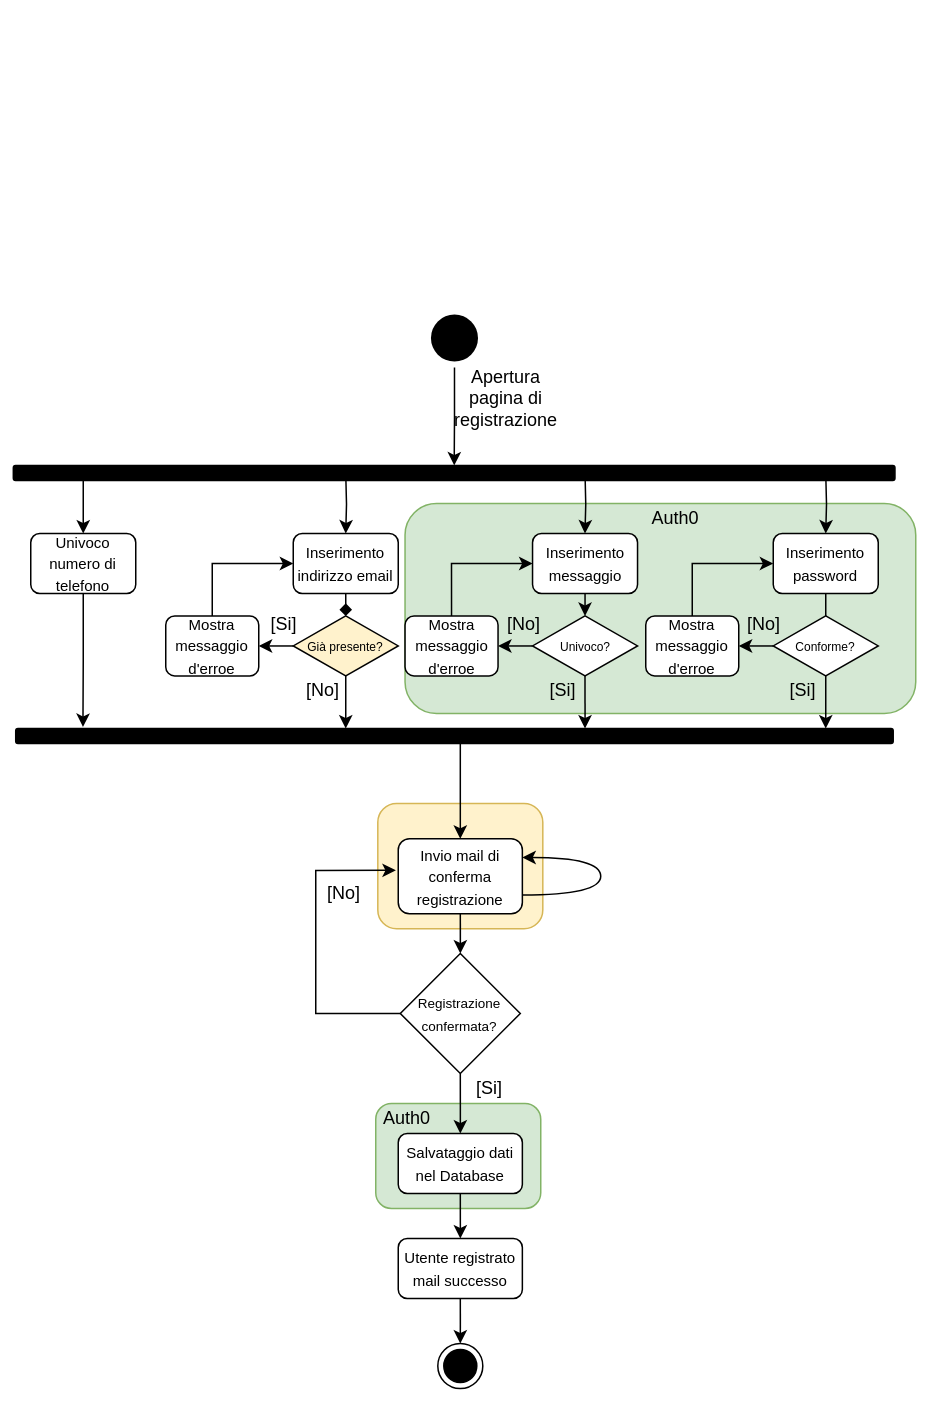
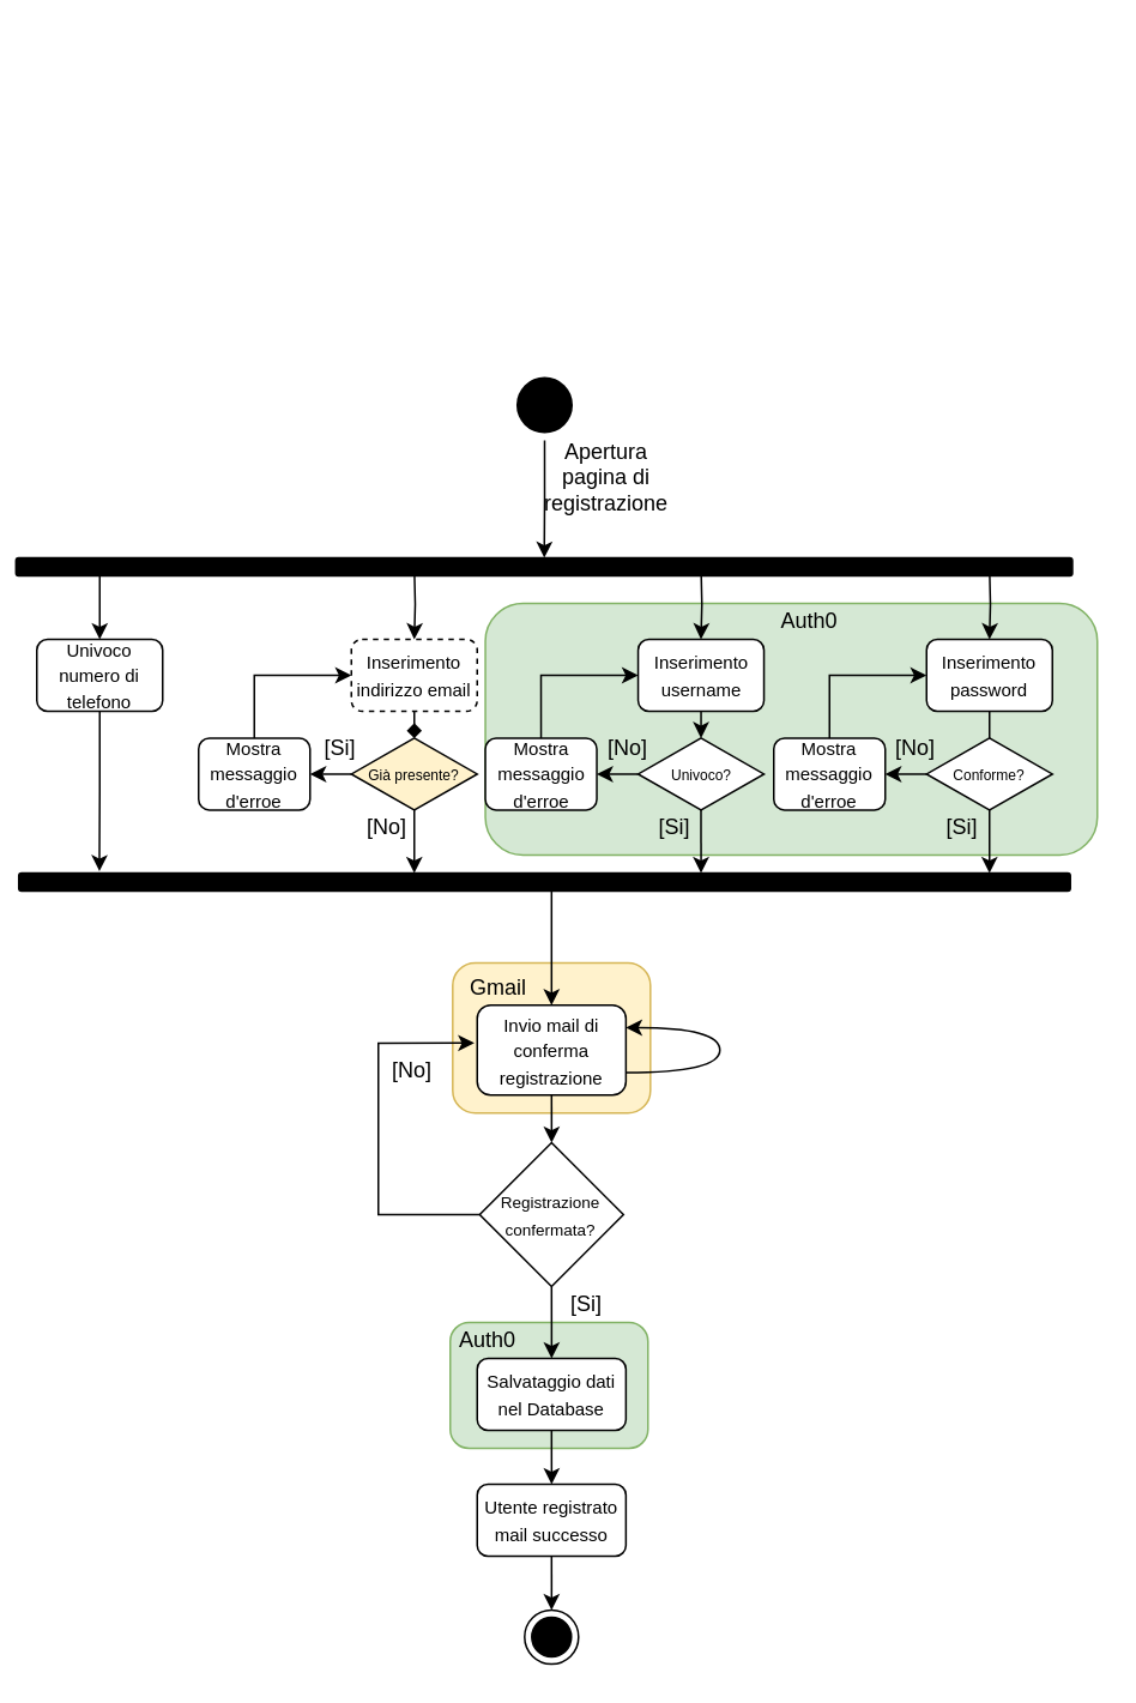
  <mxCell id="0" />
  <mxCell id="1" parent="0" />
  <mxCell id="2" value="" style="rounded=1;whiteSpace=wrap;html=1;fillColor=#fff2cc;strokeColor=#d6b656;" vertex="1" parent="1"><mxGeometry x="251.37" y="535" width="110" height="83.52" as="geometry" /></mxCell>
  <mxCell id="3" value="" style="rounded=1;whiteSpace=wrap;html=1;fillColor=#d5e8d4;strokeColor=#82b366;" vertex="1" parent="1"><mxGeometry x="250" y="735" width="110" height="70" as="geometry" /></mxCell>
  <mxCell id="4" value="" style="rounded=1;whiteSpace=wrap;html=1;fillColor=#d5e8d4;strokeColor=#82b366;" vertex="1" parent="1"><mxGeometry x="269.53" y="335" width="340.47" height="140" as="geometry" /></mxCell>
  <mxCell id="5" style="edgeStyle=orthogonalEdgeStyle;rounded=0;orthogonalLoop=1;jettySize=auto;html=1;exitX=0.5;exitY=1;exitDx=0;exitDy=0;" edge="1" parent="1" source="6" target="7"><mxGeometry relative="1" as="geometry"><mxPoint x="260" y="225" as="targetPoint" /></mxGeometry></mxCell>
  <mxCell id="6" value="" style="ellipse;html=1;shape=endState;fillColor=#000000;strokeColor=none;" parent="1" vertex="1"><mxGeometry x="282.8" y="205" width="39.37" height="39.37" as="geometry" /></mxCell>
  <mxCell id="7" value="" style="html=1;points=[];perimeter=orthogonalPerimeter;fillColor=#000000;rounded=1;rotation=90;" parent="1" vertex="1"><mxGeometry x="297.26" y="20.76" width="10" height="587.76" as="geometry" /></mxCell>
  <mxCell id="8" style="edgeStyle=orthogonalEdgeStyle;rounded=0;orthogonalLoop=1;jettySize=auto;html=1;exitX=0.5;exitY=1;exitDx=0;exitDy=0;entryX=0.5;entryY=0;entryDx=0;entryDy=0;endArrow=diamond;" edge="1" parent="1" source="9" target="15"><mxGeometry relative="1" as="geometry" /></mxCell>
- <mxCell id="9" value="&lt;span style=&quot;font-size: 10px&quot;&gt;Inserimento indirizzo email&lt;br&gt;&lt;/span&gt;" style="rounded=1;whiteSpace=wrap;html=1;fillColor=#FFFFFF;" parent="1" vertex="1"><mxGeometry x="195" y="355" width="70" height="40" as="geometry" /></mxCell>
+ <mxCell id="9" value="&lt;span style=&quot;font-size: 10px&quot;&gt;Inserimento indirizzo email&lt;br&gt;&lt;/span&gt;" style="rounded=1;whiteSpace=wrap;html=1;fillColor=#FFFFFF;dashed=1;" parent="1" vertex="1"><mxGeometry x="195" y="355" width="70" height="40" as="geometry" /></mxCell>
  <mxCell id="10" value="" style="html=1;points=[];perimeter=orthogonalPerimeter;fillColor=#000000;rounded=1;rotation=90;" parent="1" vertex="1"><mxGeometry x="297.48" y="197.5" width="10" height="585" as="geometry" /></mxCell>
  <mxCell id="11" value="Apertura pagina di registrazione" style="text;html=1;strokeColor=none;fillColor=none;align=center;verticalAlign=middle;whiteSpace=wrap;rounded=0;" vertex="1" parent="1"><mxGeometry x="297.48" y="255" width="80" height="20" as="geometry" /></mxCell>
  <mxCell id="12" value="&lt;span style=&quot;font-size: 10px&quot;&gt;Univoco numero di telefono&lt;br&gt;&lt;/span&gt;" style="rounded=1;whiteSpace=wrap;html=1;fillColor=#FFFFFF;" vertex="1" parent="1"><mxGeometry x="20" y="355" width="70" height="40" as="geometry" /></mxCell>
  <mxCell id="13" value="" style="endArrow=classic;html=1;edgeStyle=orthogonalEdgeStyle;rounded=0;" edge="1" parent="1" target="9"><mxGeometry width="50" height="50" relative="1" as="geometry"><mxPoint x="230" y="315" as="sourcePoint" /><mxPoint x="229.98" y="245" as="targetPoint" /></mxGeometry></mxCell>
  <mxCell id="14" style="edgeStyle=orthogonalEdgeStyle;rounded=0;orthogonalLoop=1;jettySize=auto;html=1;exitX=0;exitY=0.5;exitDx=0;exitDy=0;entryX=1;entryY=0.5;entryDx=0;entryDy=0;" edge="1" parent="1" source="15" target="19"><mxGeometry relative="1" as="geometry" /></mxCell>
  <mxCell id="15" value="&lt;font style=&quot;font-size: 8px&quot;&gt;Già presente?&lt;/font&gt;" style="rhombus;whiteSpace=wrap;html=1;fillColor=#fff2cc;" vertex="1" parent="1"><mxGeometry x="195" y="409.98" width="70" height="40" as="geometry" /></mxCell>
  <mxCell id="16" value="" style="endArrow=classic;html=1;edgeStyle=orthogonalEdgeStyle;rounded=0;" edge="1" parent="1"><mxGeometry width="50" height="50" relative="1" as="geometry"><mxPoint x="229.98" y="449.98" as="sourcePoint" /><mxPoint x="230" y="485" as="targetPoint" /></mxGeometry></mxCell>
  <mxCell id="17" value="[No]" style="text;html=1;strokeColor=none;fillColor=none;align=center;verticalAlign=middle;whiteSpace=wrap;rounded=0;" vertex="1" parent="1"><mxGeometry x="195" y="449.98" width="40" height="20" as="geometry" /></mxCell>
  <mxCell id="18" style="edgeStyle=orthogonalEdgeStyle;rounded=0;orthogonalLoop=1;jettySize=auto;html=1;exitX=0.5;exitY=0;exitDx=0;exitDy=0;entryX=0;entryY=0.5;entryDx=0;entryDy=0;" edge="1" parent="1" source="19" target="9"><mxGeometry relative="1" as="geometry" /></mxCell>
  <mxCell id="19" value="&lt;span style=&quot;font-size: 10px&quot;&gt;Mostra messaggio d'erroe&lt;br&gt;&lt;/span&gt;" style="rounded=1;whiteSpace=wrap;html=1;fillColor=#FFFFFF;" vertex="1" parent="1"><mxGeometry x="110" y="409.98" width="62" height="40" as="geometry" /></mxCell>
  <mxCell id="20" value="[Si]" style="text;html=1;strokeColor=none;fillColor=none;align=center;verticalAlign=middle;whiteSpace=wrap;rounded=0;" vertex="1" parent="1"><mxGeometry x="169" y="405.98" width="40" height="20" as="geometry" /></mxCell>
  <mxCell id="21" value="" style="endArrow=classic;html=1;edgeStyle=orthogonalEdgeStyle;rounded=0;" edge="1" parent="1" source="7" target="12"><mxGeometry width="50" height="50" relative="1" as="geometry"><mxPoint x="40" y="455" as="sourcePoint" /><mxPoint x="90" y="405" as="targetPoint" /><Array as="points"><mxPoint x="55" y="335" /><mxPoint x="55" y="335" /></Array></mxGeometry></mxCell>
  <mxCell id="22" value="" style="endArrow=classic;html=1;edgeStyle=orthogonalEdgeStyle;rounded=0;exitX=0.5;exitY=1;exitDx=0;exitDy=0;" edge="1" parent="1" source="12"><mxGeometry width="50" height="50" relative="1" as="geometry"><mxPoint x="54.8" y="439.98" as="sourcePoint" /><mxPoint x="54.8" y="483.98" as="targetPoint" /><Array as="points" /></mxGeometry></mxCell>
  <mxCell id="23" style="edgeStyle=orthogonalEdgeStyle;rounded=0;orthogonalLoop=1;jettySize=auto;html=1;exitX=0.5;exitY=1;exitDx=0;exitDy=0;entryX=0.5;entryY=0;entryDx=0;entryDy=0;" edge="1" parent="1" source="24" target="27"><mxGeometry relative="1" as="geometry" /></mxCell>
- <mxCell id="24" value="&lt;span style=&quot;font-size: 10px&quot;&gt;Inserimento messaggio&lt;br&gt;&lt;/span&gt;" style="rounded=1;whiteSpace=wrap;html=1;fillColor=#FFFFFF;" vertex="1" parent="1"><mxGeometry x="354.53" y="355" width="70" height="40" as="geometry" /></mxCell>
+ <mxCell id="24" value="&lt;span style=&quot;font-size: 10px&quot;&gt;Inserimento username&lt;br&gt;&lt;/span&gt;" style="rounded=1;whiteSpace=wrap;html=1;fillColor=#FFFFFF;" vertex="1" parent="1"><mxGeometry x="354.53" y="355" width="70" height="40" as="geometry" /></mxCell>
  <mxCell id="25" value="" style="endArrow=classic;html=1;edgeStyle=orthogonalEdgeStyle;rounded=0;" edge="1" parent="1" target="24"><mxGeometry width="50" height="50" relative="1" as="geometry"><mxPoint x="389.53" y="315" as="sourcePoint" /><mxPoint x="389.51" y="245" as="targetPoint" /></mxGeometry></mxCell>
  <mxCell id="26" style="edgeStyle=orthogonalEdgeStyle;rounded=0;orthogonalLoop=1;jettySize=auto;html=1;exitX=0;exitY=0.5;exitDx=0;exitDy=0;entryX=1;entryY=0.5;entryDx=0;entryDy=0;" edge="1" parent="1" source="27" target="31"><mxGeometry relative="1" as="geometry" /></mxCell>
  <mxCell id="27" value="&lt;font style=&quot;font-size: 8px&quot;&gt;Univoco?&lt;/font&gt;" style="rhombus;whiteSpace=wrap;html=1;" vertex="1" parent="1"><mxGeometry x="354.53" y="409.98" width="70" height="40" as="geometry" /></mxCell>
  <mxCell id="28" value="" style="endArrow=classic;html=1;edgeStyle=orthogonalEdgeStyle;rounded=0;" edge="1" parent="1"><mxGeometry width="50" height="50" relative="1" as="geometry"><mxPoint x="389.51" y="449.98" as="sourcePoint" /><mxPoint x="389.53" y="485" as="targetPoint" /></mxGeometry></mxCell>
  <mxCell id="29" value="[Si]" style="text;html=1;strokeColor=none;fillColor=none;align=center;verticalAlign=middle;whiteSpace=wrap;rounded=0;" vertex="1" parent="1"><mxGeometry x="354.53" y="449.98" width="40" height="20" as="geometry" /></mxCell>
  <mxCell id="30" style="edgeStyle=orthogonalEdgeStyle;rounded=0;orthogonalLoop=1;jettySize=auto;html=1;exitX=0.5;exitY=0;exitDx=0;exitDy=0;entryX=0;entryY=0.5;entryDx=0;entryDy=0;" edge="1" parent="1" source="31" target="24"><mxGeometry relative="1" as="geometry" /></mxCell>
  <mxCell id="31" value="&lt;span style=&quot;font-size: 10px&quot;&gt;Mostra messaggio d'erroe&lt;br&gt;&lt;/span&gt;" style="rounded=1;whiteSpace=wrap;html=1;fillColor=#FFFFFF;" vertex="1" parent="1"><mxGeometry x="269.53" y="409.98" width="62" height="40" as="geometry" /></mxCell>
  <mxCell id="32" value="[No]" style="text;html=1;strokeColor=none;fillColor=none;align=center;verticalAlign=middle;whiteSpace=wrap;rounded=0;" vertex="1" parent="1"><mxGeometry x="328.53" y="405.98" width="40" height="20" as="geometry" /></mxCell>
  <mxCell id="33" style="edgeStyle=orthogonalEdgeStyle;rounded=0;orthogonalLoop=1;jettySize=auto;html=1;exitX=0.5;exitY=1;exitDx=0;exitDy=0;entryX=0.5;entryY=0;entryDx=0;entryDy=0;endArrow=none;" edge="1" parent="1" source="34" target="37"><mxGeometry relative="1" as="geometry" /></mxCell>
  <mxCell id="34" value="&lt;span style=&quot;font-size: 10px&quot;&gt;Inserimento&lt;br&gt;password&lt;br&gt;&lt;/span&gt;" style="rounded=1;whiteSpace=wrap;html=1;fillColor=#FFFFFF;" vertex="1" parent="1"><mxGeometry x="515" y="355" width="70" height="40" as="geometry" /></mxCell>
  <mxCell id="35" value="" style="endArrow=classic;html=1;edgeStyle=orthogonalEdgeStyle;rounded=0;" edge="1" parent="1" target="34"><mxGeometry width="50" height="50" relative="1" as="geometry"><mxPoint x="550" y="315" as="sourcePoint" /><mxPoint x="549.98" y="245" as="targetPoint" /></mxGeometry></mxCell>
  <mxCell id="36" style="edgeStyle=orthogonalEdgeStyle;rounded=0;orthogonalLoop=1;jettySize=auto;html=1;exitX=0;exitY=0.5;exitDx=0;exitDy=0;entryX=1;entryY=0.5;entryDx=0;entryDy=0;" edge="1" parent="1" source="37" target="41"><mxGeometry relative="1" as="geometry" /></mxCell>
  <mxCell id="37" value="&lt;font style=&quot;font-size: 8px&quot;&gt;Conforme?&lt;/font&gt;" style="rhombus;whiteSpace=wrap;html=1;" vertex="1" parent="1"><mxGeometry x="515" y="409.98" width="70" height="40" as="geometry" /></mxCell>
  <mxCell id="38" value="" style="endArrow=classic;html=1;edgeStyle=orthogonalEdgeStyle;rounded=0;" edge="1" parent="1"><mxGeometry width="50" height="50" relative="1" as="geometry"><mxPoint x="549.98" y="449.98" as="sourcePoint" /><mxPoint x="550" y="485" as="targetPoint" /></mxGeometry></mxCell>
  <mxCell id="39" value="[Si]" style="text;html=1;strokeColor=none;fillColor=none;align=center;verticalAlign=middle;whiteSpace=wrap;rounded=0;" vertex="1" parent="1"><mxGeometry x="515" y="449.98" width="40" height="20" as="geometry" /></mxCell>
  <mxCell id="40" style="edgeStyle=orthogonalEdgeStyle;rounded=0;orthogonalLoop=1;jettySize=auto;html=1;exitX=0.5;exitY=0;exitDx=0;exitDy=0;entryX=0;entryY=0.5;entryDx=0;entryDy=0;" edge="1" parent="1" source="41" target="34"><mxGeometry relative="1" as="geometry" /></mxCell>
  <mxCell id="41" value="&lt;span style=&quot;font-size: 10px&quot;&gt;Mostra messaggio d'erroe&lt;br&gt;&lt;/span&gt;" style="rounded=1;whiteSpace=wrap;html=1;fillColor=#FFFFFF;" vertex="1" parent="1"><mxGeometry x="430" y="409.98" width="62" height="40" as="geometry" /></mxCell>
  <mxCell id="42" value="[No]" style="text;html=1;strokeColor=none;fillColor=none;align=center;verticalAlign=middle;whiteSpace=wrap;rounded=0;" vertex="1" parent="1"><mxGeometry x="489" y="405.98" width="40" height="20" as="geometry" /></mxCell>
  <mxCell id="43" value="Auth0" style="text;html=1;strokeColor=none;fillColor=none;align=center;verticalAlign=middle;whiteSpace=wrap;rounded=0;" vertex="1" parent="1"><mxGeometry x="430" y="335" width="40" height="20" as="geometry" /></mxCell>
  <mxCell id="44" style="edgeStyle=orthogonalEdgeStyle;rounded=0;orthogonalLoop=1;jettySize=auto;html=1;exitX=0.5;exitY=1;exitDx=0;exitDy=0;" edge="1" parent="1" source="45" target="49"><mxGeometry relative="1" as="geometry" /></mxCell>
  <mxCell id="45" value="&lt;span style=&quot;font-size: 10px&quot;&gt;Invio mail di conferma registrazione&lt;br&gt;&lt;/span&gt;" style="rounded=1;whiteSpace=wrap;html=1;fillColor=#FFFFFF;" vertex="1" parent="1"><mxGeometry x="265" y="558.52" width="82.74" height="50" as="geometry" /></mxCell>
  <mxCell id="46" value="" style="endArrow=classic;html=1;entryX=0.5;entryY=0;entryDx=0;entryDy=0;" edge="1" parent="1" source="10" target="45"><mxGeometry width="50" height="50" relative="1" as="geometry"><mxPoint x="235" y="565" as="sourcePoint" /><mxPoint x="285" y="515" as="targetPoint" /></mxGeometry></mxCell>
  <mxCell id="47" style="edgeStyle=orthogonalEdgeStyle;rounded=0;orthogonalLoop=1;jettySize=auto;html=1;exitX=0.5;exitY=1;exitDx=0;exitDy=0;" edge="1" parent="1" source="49" target="51"><mxGeometry relative="1" as="geometry" /></mxCell>
  <mxCell id="48" style="rounded=0;orthogonalLoop=1;jettySize=auto;html=1;exitX=0;exitY=0.5;exitDx=0;exitDy=0;entryX=-0.019;entryY=0.421;entryDx=0;entryDy=0;entryPerimeter=0;edgeStyle=orthogonalEdgeStyle;" edge="1" parent="1" source="49" target="45"><mxGeometry relative="1" as="geometry"><Array as="points"><mxPoint x="210" y="675" /><mxPoint x="210" y="580" /></Array></mxGeometry></mxCell>
  <mxCell id="49" value="&lt;font style=&quot;font-size: 9px&quot;&gt;Registrazione&lt;br&gt;confermata?&lt;/font&gt;" style="rhombus;whiteSpace=wrap;html=1;" vertex="1" parent="1"><mxGeometry x="266.37" y="635" width="80" height="80" as="geometry" /></mxCell>
  <mxCell id="50" style="edgeStyle=orthogonalEdgeStyle;rounded=0;orthogonalLoop=1;jettySize=auto;html=1;exitX=0.5;exitY=1;exitDx=0;exitDy=0;" edge="1" parent="1" source="51" target="53"><mxGeometry relative="1" as="geometry" /></mxCell>
  <mxCell id="51" value="&lt;span style=&quot;font-size: 10px&quot;&gt;Salvataggio dati nel Database&lt;br&gt;&lt;/span&gt;" style="rounded=1;whiteSpace=wrap;html=1;fillColor=#FFFFFF;" vertex="1" parent="1"><mxGeometry x="265" y="755" width="82.74" height="40" as="geometry" /></mxCell>
  <mxCell id="52" style="edgeStyle=orthogonalEdgeStyle;rounded=0;orthogonalLoop=1;jettySize=auto;html=1;exitX=0.5;exitY=1;exitDx=0;exitDy=0;" edge="1" parent="1" source="53" target="54"><mxGeometry relative="1" as="geometry" /></mxCell>
  <mxCell id="53" value="&lt;span style=&quot;font-size: 10px&quot;&gt;Utente registrato mail successo&lt;br&gt;&lt;/span&gt;" style="rounded=1;whiteSpace=wrap;html=1;fillColor=#FFFFFF;" vertex="1" parent="1"><mxGeometry x="265" y="825" width="82.74" height="40" as="geometry" /></mxCell>
  <mxCell id="54" value="" style="ellipse;html=1;shape=endState;fillColor=#000000;" vertex="1" parent="1"><mxGeometry x="291.37" y="895" width="30" height="30" as="geometry" /></mxCell>
  <mxCell id="55" value="Auth0" style="text;html=1;strokeColor=none;fillColor=none;align=center;verticalAlign=middle;whiteSpace=wrap;rounded=0;" vertex="1" parent="1"><mxGeometry x="251.37" y="735" width="40" height="20" as="geometry" /></mxCell>
+ <mxCell id="56" value="Gmail" style="text;html=1;strokeColor=none;fillColor=none;align=center;verticalAlign=middle;whiteSpace=wrap;rounded=0;" vertex="1" parent="1"><mxGeometry x="257.26" y="538.52" width="40" height="20" as="geometry" /></mxCell>
  <mxCell id="57" style="edgeStyle=orthogonalEdgeStyle;rounded=0;orthogonalLoop=1;jettySize=auto;html=1;exitX=1;exitY=0.75;exitDx=0;exitDy=0;entryX=1;entryY=0.25;entryDx=0;entryDy=0;curved=1;" edge="1" parent="1" source="45" target="45"><mxGeometry relative="1" as="geometry"><Array as="points"><mxPoint x="400" y="596" /><mxPoint x="400" y="571" /></Array></mxGeometry></mxCell>
  <mxCell id="58" value="[Si]" style="text;html=1;strokeColor=none;fillColor=none;align=center;verticalAlign=middle;whiteSpace=wrap;rounded=0;" vertex="1" parent="1"><mxGeometry x="306.37" y="715" width="40" height="20" as="geometry" /></mxCell>
  <mxCell id="59" value="[No]" style="text;html=1;strokeColor=none;fillColor=none;align=center;verticalAlign=middle;whiteSpace=wrap;rounded=0;" vertex="1" parent="1"><mxGeometry x="209" y="585" width="40" height="20" as="geometry" /></mxCell>
